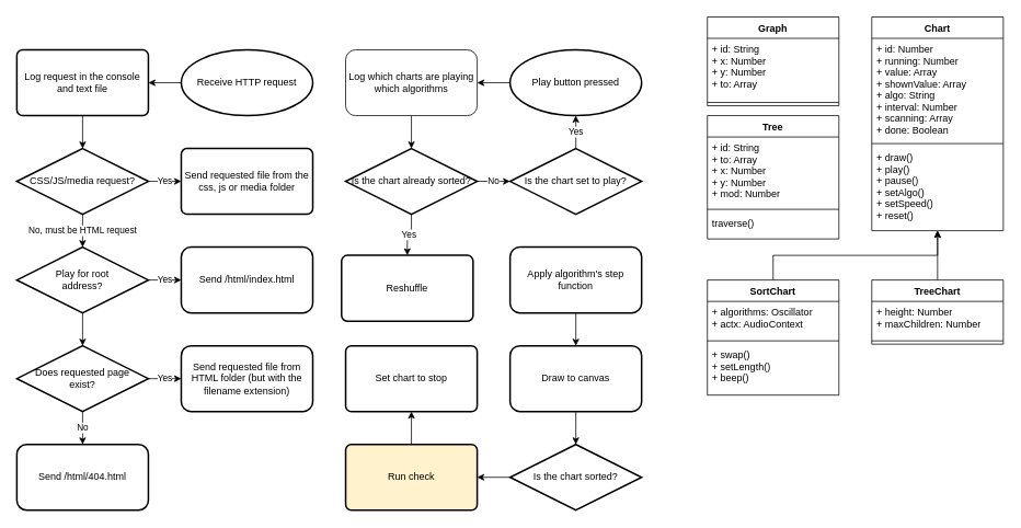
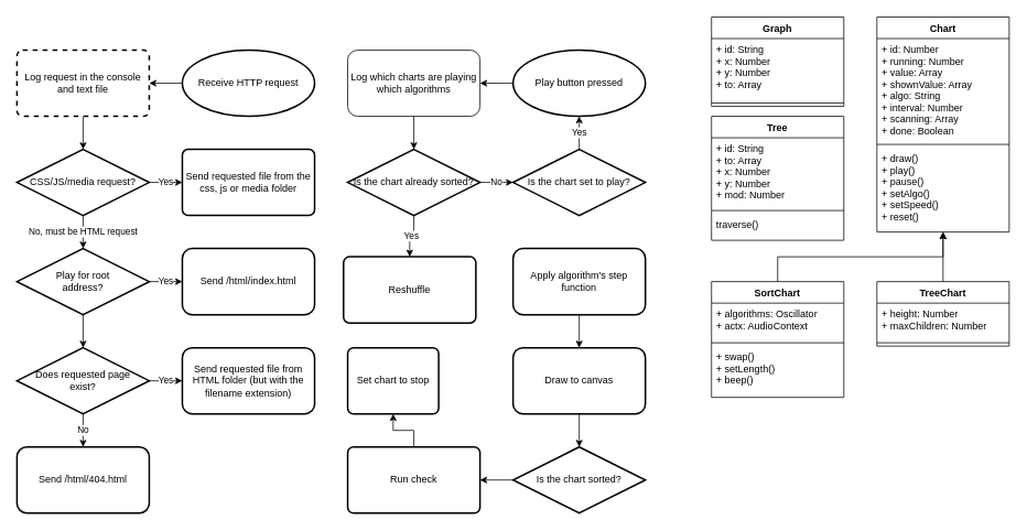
  <mxCell id="0" />
  <mxCell id="1" parent="0" />
  <mxCell id="2" value="Yes" style="edgeStyle=orthogonalEdgeStyle;curved=0;rounded=1;sketch=0;orthogonalLoop=1;jettySize=auto;html=1;" parent="1" source="3" target="10" edge="1"><mxGeometry relative="1" as="geometry"><mxPoint x="420" y="180" as="targetPoint" /></mxGeometry></mxCell>
  <mxCell id="3" value="CSS/JS/media request?" style="strokeWidth=2;html=1;shape=mxgraph.flowchart.decision;whiteSpace=wrap;rounded=0;sketch=0;" parent="1" vertex="1"><mxGeometry x="20" y="180" width="160" height="80" as="geometry" /></mxCell>
  <mxCell id="4" value="No, must be HTML request" style="edgeStyle=orthogonalEdgeStyle;curved=0;rounded=1;sketch=0;orthogonalLoop=1;jettySize=auto;html=1;" parent="1" source="3" target="13" edge="1"><mxGeometry relative="1" as="geometry"><mxPoint x="100" y="380" as="sourcePoint" /></mxGeometry></mxCell>
  <mxCell id="5" style="edgeStyle=orthogonalEdgeStyle;rounded=1;orthogonalLoop=1;jettySize=auto;html=1;" parent="1" source="6" target="3" edge="1"><mxGeometry relative="1" as="geometry" /></mxCell>
- <mxCell id="6" value="Log request in the console and text file" style="rounded=1;whiteSpace=wrap;html=1;absoluteArcSize=1;arcSize=14;strokeWidth=2;sketch=0;" parent="1" vertex="1"><mxGeometry x="20" y="60" width="160" height="80" as="geometry" /></mxCell>
+ <mxCell id="6" value="Log request in the console and text file" style="rounded=1;whiteSpace=wrap;html=1;absoluteArcSize=1;arcSize=14;strokeWidth=2;sketch=0;dashed=1;" parent="1" vertex="1"><mxGeometry x="20" y="60" width="160" height="80" as="geometry" /></mxCell>
  <mxCell id="7" style="edgeStyle=orthogonalEdgeStyle;orthogonalLoop=1;jettySize=auto;html=1;exitX=0;exitY=0.5;exitDx=0;exitDy=0;exitPerimeter=0;entryX=1;entryY=0.5;entryDx=0;entryDy=0;strokeColor=none;curved=1;" parent="1" source="9" target="6" edge="1"><mxGeometry relative="1" as="geometry" /></mxCell>
  <mxCell id="8" style="edgeStyle=orthogonalEdgeStyle;orthogonalLoop=1;jettySize=auto;html=1;rounded=1;" parent="1" source="9" target="6" edge="1"><mxGeometry relative="1" as="geometry" /></mxCell>
  <mxCell id="9" value="Receive HTTP request" style="strokeWidth=2;html=1;shape=mxgraph.flowchart.start_1;whiteSpace=wrap;rounded=0;sketch=0;" parent="1" vertex="1"><mxGeometry x="220" y="60" width="160" height="80" as="geometry" /></mxCell>
  <mxCell id="10" value="Send requested file from the css, js or media folder" style="rounded=1;whiteSpace=wrap;html=1;absoluteArcSize=1;arcSize=14;strokeWidth=2;sketch=0;" parent="1" vertex="1"><mxGeometry x="220" y="180" width="160" height="80" as="geometry" /></mxCell>
  <mxCell id="11" value="Yes" style="edgeStyle=orthogonalEdgeStyle;curved=0;rounded=1;sketch=0;orthogonalLoop=1;jettySize=auto;html=1;" parent="1" source="13" target="14" edge="1"><mxGeometry relative="1" as="geometry" /></mxCell>
  <mxCell id="12" style="edgeStyle=orthogonalEdgeStyle;rounded=1;orthogonalLoop=1;jettySize=auto;html=1;" parent="1" source="13" target="17" edge="1"><mxGeometry relative="1" as="geometry" /></mxCell>
  <mxCell id="13" value="&lt;div&gt;Play for root&lt;/div&gt;&lt;div&gt;address?&lt;/div&gt;" style="strokeWidth=2;html=1;shape=mxgraph.flowchart.decision;whiteSpace=wrap;rounded=1;sketch=0;" parent="1" vertex="1"><mxGeometry x="20" y="300" width="160" height="80" as="geometry" /></mxCell>
  <mxCell id="14" value="Send /html/index.html" style="whiteSpace=wrap;html=1;rounded=1;strokeWidth=2;sketch=0;" parent="1" vertex="1"><mxGeometry x="220" y="300" width="160" height="80" as="geometry" /></mxCell>
  <mxCell id="15" value="No" style="edgeStyle=orthogonalEdgeStyle;curved=0;rounded=1;sketch=0;orthogonalLoop=1;jettySize=auto;html=1;" parent="1" source="17" target="18" edge="1"><mxGeometry relative="1" as="geometry" /></mxCell>
  <mxCell id="16" value="Yes" style="edgeStyle=orthogonalEdgeStyle;curved=0;rounded=1;sketch=0;orthogonalLoop=1;jettySize=auto;html=1;" parent="1" source="17" target="19" edge="1"><mxGeometry relative="1" as="geometry" /></mxCell>
  <mxCell id="17" value="&lt;div&gt;Does requested page&lt;/div&gt;&lt;div&gt; exist?&lt;/div&gt;" style="strokeWidth=2;html=1;shape=mxgraph.flowchart.decision;whiteSpace=wrap;rounded=1;sketch=0;" parent="1" vertex="1"><mxGeometry x="20" y="420" width="160" height="80" as="geometry" /></mxCell>
  <mxCell id="18" value="Send /html/404.html" style="whiteSpace=wrap;html=1;rounded=1;strokeWidth=2;sketch=0;" parent="1" vertex="1"><mxGeometry x="20" y="540" width="160" height="80" as="geometry" /></mxCell>
  <mxCell id="19" value="Send requested file from HTML folder (but with the filename extension)" style="whiteSpace=wrap;html=1;rounded=1;strokeWidth=2;sketch=0;" parent="1" vertex="1"><mxGeometry x="220" y="420" width="160" height="80" as="geometry" /></mxCell>
  <mxCell id="20" style="edgeStyle=orthogonalEdgeStyle;rounded=0;orthogonalLoop=1;jettySize=auto;html=1;" parent="1" source="21" target="26" edge="1"><mxGeometry relative="1" as="geometry" /></mxCell>
  <mxCell id="21" value="Log which charts are playing which algorithms" style="rounded=1;whiteSpace=wrap;html=1;" parent="1" vertex="1"><mxGeometry x="420" y="60" width="160" height="80" as="geometry" /></mxCell>
  <mxCell id="22" style="edgeStyle=orthogonalEdgeStyle;rounded=0;orthogonalLoop=1;jettySize=auto;html=1;" parent="1" source="23" target="21" edge="1"><mxGeometry relative="1" as="geometry" /></mxCell>
  <mxCell id="23" value="Play button pressed" style="strokeWidth=2;html=1;shape=mxgraph.flowchart.start_1;whiteSpace=wrap;rounded=0;sketch=0;" parent="1" vertex="1"><mxGeometry x="620" y="60" width="160" height="80" as="geometry" /></mxCell>
  <mxCell id="24" value="Yes" style="edgeStyle=orthogonalEdgeStyle;rounded=0;orthogonalLoop=1;jettySize=auto;html=1;" parent="1" source="26" target="27" edge="1"><mxGeometry relative="1" as="geometry" /></mxCell>
  <mxCell id="25" value="No" style="edgeStyle=orthogonalEdgeStyle;rounded=0;orthogonalLoop=1;jettySize=auto;html=1;" parent="1" source="26" target="29" edge="1"><mxGeometry relative="1" as="geometry" /></mxCell>
  <mxCell id="26" value="Is the chart already sorted?" style="strokeWidth=2;html=1;shape=mxgraph.flowchart.decision;whiteSpace=wrap;rounded=0;sketch=0;" parent="1" vertex="1"><mxGeometry x="420" y="180" width="160" height="80" as="geometry" /></mxCell>
  <mxCell id="27" value="Reshuffle" style="rounded=1;whiteSpace=wrap;html=1;absoluteArcSize=1;arcSize=14;strokeWidth=2;sketch=0;" parent="1" vertex="1"><mxGeometry x="415" y="310" width="160" height="80" as="geometry" /></mxCell>
  <mxCell id="28" value="Yes" style="edgeStyle=orthogonalEdgeStyle;rounded=0;orthogonalLoop=1;jettySize=auto;html=1;" parent="1" source="29" target="23" edge="1"><mxGeometry relative="1" as="geometry" /></mxCell>
  <mxCell id="29" value="Is the chart set to play?" style="strokeWidth=2;html=1;shape=mxgraph.flowchart.decision;whiteSpace=wrap;rounded=0;sketch=0;" parent="1" vertex="1"><mxGeometry x="620" y="180" width="160" height="80" as="geometry" /></mxCell>
  <mxCell id="30" style="edgeStyle=orthogonalEdgeStyle;rounded=0;orthogonalLoop=1;jettySize=auto;html=1;" parent="1" source="31" target="33" edge="1"><mxGeometry relative="1" as="geometry" /></mxCell>
  <mxCell id="31" value="Apply algorithm's step function" style="whiteSpace=wrap;html=1;rounded=1;strokeWidth=2;sketch=0;" parent="1" vertex="1"><mxGeometry x="620" y="300" width="160" height="80" as="geometry" /></mxCell>
  <mxCell id="32" style="edgeStyle=orthogonalEdgeStyle;rounded=0;orthogonalLoop=1;jettySize=auto;html=1;" parent="1" source="33" target="35" edge="1"><mxGeometry relative="1" as="geometry" /></mxCell>
  <mxCell id="33" value="Draw to canvas" style="whiteSpace=wrap;html=1;rounded=1;strokeWidth=2;sketch=0;" parent="1" vertex="1"><mxGeometry x="620" y="420" width="160" height="80" as="geometry" /></mxCell>
  <mxCell id="34" style="edgeStyle=orthogonalEdgeStyle;rounded=0;orthogonalLoop=1;jettySize=auto;html=1;" parent="1" source="35" target="37" edge="1"><mxGeometry relative="1" as="geometry" /></mxCell>
  <mxCell id="35" value="Is the chart sorted?" style="strokeWidth=2;html=1;shape=mxgraph.flowchart.decision;whiteSpace=wrap;rounded=0;sketch=0;" parent="1" vertex="1"><mxGeometry x="620" y="540" width="160" height="80" as="geometry" /></mxCell>
  <mxCell id="36" value="" style="edgeStyle=orthogonalEdgeStyle;rounded=0;orthogonalLoop=1;jettySize=auto;html=1;" parent="1" source="37" target="38" edge="1"><mxGeometry relative="1" as="geometry" /></mxCell>
- <mxCell id="37" value="Run check" style="rounded=1;whiteSpace=wrap;html=1;absoluteArcSize=1;arcSize=14;strokeWidth=2;sketch=0;fillColor=#fff2cc;" parent="1" vertex="1"><mxGeometry x="420" y="540" width="160" height="80" as="geometry" /></mxCell>
- <mxCell id="38" value="Set chart to stop" style="rounded=1;whiteSpace=wrap;html=1;absoluteArcSize=1;arcSize=14;strokeWidth=2;sketch=0;" parent="1" vertex="1"><mxGeometry x="420" y="420" width="160" height="80" as="geometry" /></mxCell>
+ <mxCell id="37" value="Run check" style="rounded=1;whiteSpace=wrap;html=1;absoluteArcSize=1;arcSize=14;strokeWidth=2;sketch=0;" parent="1" vertex="1"><mxGeometry x="420" y="540" width="160" height="80" as="geometry" /></mxCell>
+ <mxCell id="38" value="Set chart to stop" style="rounded=1;whiteSpace=wrap;html=1;absoluteArcSize=1;arcSize=14;strokeWidth=2;sketch=0;" parent="1" vertex="1"><mxGeometry x="420" y="420" width="110" height="80" as="geometry" /></mxCell>
  <mxCell id="39" value="Chart" style="swimlane;fontStyle=1;align=center;verticalAlign=top;childLayout=stackLayout;horizontal=1;startSize=26;horizontalStack=0;resizeParent=1;resizeParentMax=0;resizeLast=0;collapsible=1;marginBottom=0;" vertex="1" parent="1"><mxGeometry x="1060" width="160" height="260" as="geometry" y="20" /></mxCell>
  <mxCell id="40" value="+ id: Number&#10;+ running: Number&#10;+ value: Array&#10;+ shownValue: Array&#10;+ algo: String&#10;+ interval: Number&#10;+ scanning: Array&#10;+ done: Boolean" style="text;strokeColor=none;fillColor=none;align=left;verticalAlign=top;spacingLeft=4;spacingRight=4;overflow=hidden;rotatable=0;points=[[0,0.5],[1,0.5]];portConstraint=eastwest;" vertex="1" parent="39"><mxGeometry y="26" width="160" height="124" as="geometry" /></mxCell>
  <mxCell id="41" value="" style="line;strokeWidth=1;fillColor=none;align=left;verticalAlign=middle;spacingTop=-1;spacingLeft=3;spacingRight=3;rotatable=0;labelPosition=right;points=[];portConstraint=eastwest;" vertex="1" parent="39"><mxGeometry y="150" width="160" height="8" as="geometry" /></mxCell>
  <mxCell id="42" value="+ draw()&#10;+ play()&#10;+ pause()&#10;+ setAlgo()&#10;+ setSpeed()&#10;+ reset()" style="text;strokeColor=none;fillColor=none;align=left;verticalAlign=top;spacingLeft=4;spacingRight=4;overflow=hidden;rotatable=0;points=[[0,0.5],[1,0.5]];portConstraint=eastwest;" vertex="1" parent="39"><mxGeometry y="158" width="160" height="102" as="geometry" /></mxCell>
  <mxCell id="43" style="edgeStyle=orthogonalEdgeStyle;rounded=0;orthogonalLoop=1;jettySize=auto;html=1;exitX=0.5;exitY=0;exitDx=0;exitDy=0;" edge="1" parent="1" source="44" target="39"><mxGeometry relative="1" as="geometry"><mxPoint x="1120" y="300" as="targetPoint" /></mxGeometry></mxCell>
  <mxCell id="44" value="SortChart" style="swimlane;fontStyle=1;align=center;verticalAlign=top;childLayout=stackLayout;horizontal=1;startSize=26;horizontalStack=0;resizeParent=1;resizeParentMax=0;resizeLast=0;collapsible=1;marginBottom=0;" vertex="1" parent="1"><mxGeometry x="860" y="340" width="160" height="140" as="geometry" /></mxCell>
  <mxCell id="45" value="+ algorithms: Oscillator&#10;+ actx: AudioContext" style="text;strokeColor=none;fillColor=none;align=left;verticalAlign=top;spacingLeft=4;spacingRight=4;overflow=hidden;rotatable=0;points=[[0,0.5],[1,0.5]];portConstraint=eastwest;" vertex="1" parent="44"><mxGeometry y="26" width="160" height="44" as="geometry" /></mxCell>
  <mxCell id="46" value="" style="line;strokeWidth=1;fillColor=none;align=left;verticalAlign=middle;spacingTop=-1;spacingLeft=3;spacingRight=3;rotatable=0;labelPosition=right;points=[];portConstraint=eastwest;" vertex="1" parent="44"><mxGeometry y="70" width="160" height="8" as="geometry" /></mxCell>
  <mxCell id="47" value="+ swap()&#10;+ setLength()&#10;+ beep()" style="text;strokeColor=none;fillColor=none;align=left;verticalAlign=top;spacingLeft=4;spacingRight=4;overflow=hidden;rotatable=0;points=[[0,0.5],[1,0.5]];portConstraint=eastwest;" vertex="1" parent="44"><mxGeometry y="78" width="160" height="62" as="geometry" /></mxCell>
  <mxCell id="48" value="Graph" style="swimlane;fontStyle=1;align=center;verticalAlign=top;childLayout=stackLayout;horizontal=1;startSize=26;horizontalStack=0;resizeParent=1;resizeParentMax=0;resizeLast=0;collapsible=1;marginBottom=0;" vertex="1" parent="1"><mxGeometry x="860" width="160" height="108" as="geometry" y="20" /></mxCell>
  <mxCell id="49" value="+ id: String&#10;+ x: Number&#10;+ y: Number&#10;+ to: Array" style="text;strokeColor=none;fillColor=none;align=left;verticalAlign=top;spacingLeft=4;spacingRight=4;overflow=hidden;rotatable=0;points=[[0,0.5],[1,0.5]];portConstraint=eastwest;" vertex="1" parent="48"><mxGeometry y="26" width="160" height="74" as="geometry" /></mxCell>
  <mxCell id="50" value="" style="line;strokeWidth=1;fillColor=none;align=left;verticalAlign=middle;spacingTop=-1;spacingLeft=3;spacingRight=3;rotatable=0;labelPosition=right;points=[];portConstraint=eastwest;" vertex="1" parent="48"><mxGeometry y="100" width="160" height="8" as="geometry" /></mxCell>
  <mxCell id="51" value="Tree" style="swimlane;fontStyle=1;align=center;verticalAlign=top;childLayout=stackLayout;horizontal=1;startSize=26;horizontalStack=0;resizeParent=1;resizeParentMax=0;resizeLast=0;collapsible=1;marginBottom=0;" vertex="1" parent="1"><mxGeometry x="860" y="140" width="160" height="150" as="geometry" /></mxCell>
  <mxCell id="52" value="+ id: String&#10;+ to: Array&#10;+ x: Number&#10;+ y: Number&#10;+ mod: Number" style="text;strokeColor=none;fillColor=none;align=left;verticalAlign=top;spacingLeft=4;spacingRight=4;overflow=hidden;rotatable=0;points=[[0,0.5],[1,0.5]];portConstraint=eastwest;" vertex="1" parent="51"><mxGeometry y="26" width="160" height="84" as="geometry" /></mxCell>
  <mxCell id="53" value="" style="line;strokeWidth=1;fillColor=none;align=left;verticalAlign=middle;spacingTop=-1;spacingLeft=3;spacingRight=3;rotatable=0;labelPosition=right;points=[];portConstraint=eastwest;" vertex="1" parent="51"><mxGeometry y="110" width="160" height="8" as="geometry" /></mxCell>
  <mxCell id="54" value="traverse()" style="text;strokeColor=none;fillColor=none;align=left;verticalAlign=top;spacingLeft=4;spacingRight=4;overflow=hidden;rotatable=0;points=[[0,0.5],[1,0.5]];portConstraint=eastwest;" vertex="1" parent="51"><mxGeometry y="118" width="160" height="32" as="geometry" /></mxCell>
  <mxCell id="55" style="edgeStyle=orthogonalEdgeStyle;rounded=0;orthogonalLoop=1;jettySize=auto;html=1;exitX=0.5;exitY=0;exitDx=0;exitDy=0;" edge="1" parent="1" source="56" target="39"><mxGeometry relative="1" as="geometry" /></mxCell>
  <mxCell id="56" value="TreeChart" style="swimlane;fontStyle=1;align=center;verticalAlign=top;childLayout=stackLayout;horizontal=1;startSize=26;horizontalStack=0;resizeParent=1;resizeParentMax=0;resizeLast=0;collapsible=1;marginBottom=0;" vertex="1" parent="1"><mxGeometry x="1060" y="340" width="160" height="78" as="geometry" /></mxCell>
  <mxCell id="57" value="+ height: Number&#10;+ maxChildren: Number" style="text;strokeColor=none;fillColor=none;align=left;verticalAlign=top;spacingLeft=4;spacingRight=4;overflow=hidden;rotatable=0;points=[[0,0.5],[1,0.5]];portConstraint=eastwest;" vertex="1" parent="56"><mxGeometry y="26" width="160" height="44" as="geometry" /></mxCell>
  <mxCell id="58" value="" style="line;strokeWidth=1;fillColor=none;align=left;verticalAlign=middle;spacingTop=-1;spacingLeft=3;spacingRight=3;rotatable=0;labelPosition=right;points=[];portConstraint=eastwest;" vertex="1" parent="56"><mxGeometry y="70" width="160" height="8" as="geometry" /></mxCell>
